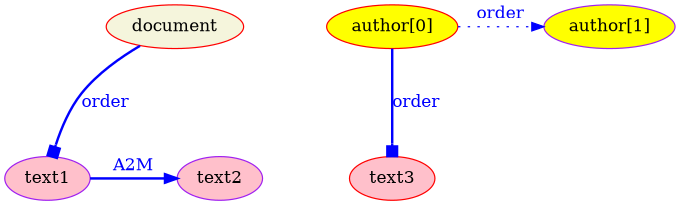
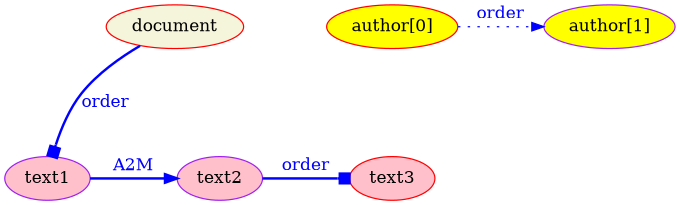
  digraph {
    node [color=red fillcolor=pink style=filled]
    edge [color=blue fontcolor=blue style=bold]
    document [fillcolor=beige]
    n2 [fillcolor=yellow label="author[0]"]
    n3 [color=purple fillcolor=yellow label="author[1]"]
    text1 [color=purple]
    text2 [color=purple]
    text3
    subgraph sub_1 {
      rank=same
      document
      n2
      n3
    }
    subgraph sub_2 {
      rank=same
      text1
      text2
      text3
    }
    subgraph sub_3 {
      text1
      text2
      text3
    }
    subgraph sub_4 {
      document
      text1
    }
    subgraph sub_5 {
      n2
      n3
    }
    subgraph sub_6 {
      n2
      n3
    }
    document -> text1 [arrowhead=box label=order]
    document -> text1 [style=invis color="" fontcolor=""]
    document -> text2 [style=invis color="" fontcolor=""]
    document -> text3 [style=invis color="" fontcolor=""]
    n2 -> n3 [arrowhead=normal label=order minlen=2 style=dotted]
    text1 -> text2 [arrowhead=normal label=A2M minlen=2]
-   n2 -> text3 [arrowhead=box label=order minlen=2]
+   text2 -> text3 [arrowhead=box label=order minlen=2]
  }
